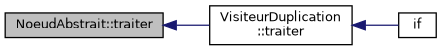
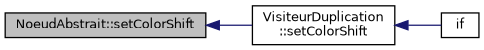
  digraph {
    rankdir=LR
    node [color=black fillcolor=white fontname=Helvetica fontsize=10 shape=record style=filled]
    edge [color=midnightblue dir=back fontname=Helvetica fontsize=10 labelfontname=Helvetica labelfontsize=10 style=solid]
-   n1 [fillcolor=grey75 fontcolor=black height=0.2 label="NoeudAbstrait::traiter" width=0.4]
-   n2 [height=0.2 label="VisiteurDuplication\l::traiter" width=0.4]
+   n1 [fillcolor=grey75 fontcolor=black height=0.2 label="NoeudAbstrait::setColorShift" width=0.4]
+   n2 [height=0.2 label="VisiteurDuplication\l::setColorShift" width=0.4]
    n3 [height=0.2 label=if width=0.4]
    n1 -> n2
    n2 -> n3
  }
